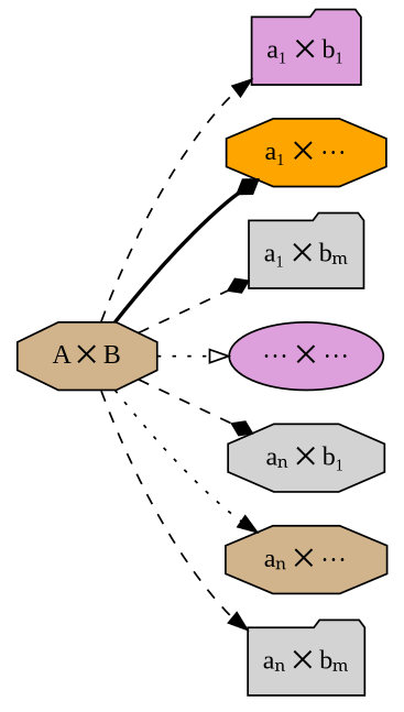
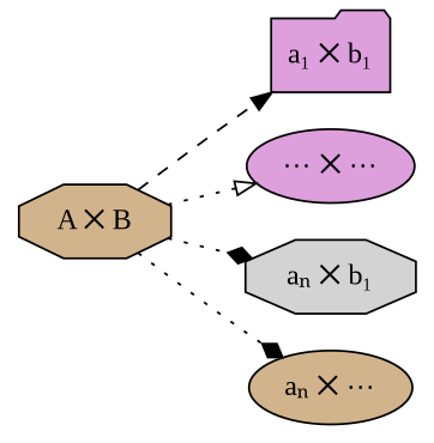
  digraph {
    fontname="Liberation Serif"
    rankdir=LR
    node [fillcolor=lightgrey fontname="Liberation Serif" shape=octagon style=filled]
    edge [arrowhead=normal fontname="Liberation Serif" style=dashed]
    n1 [fillcolor=tan label="A ✕ B"]
    n2 [fillcolor=plum label="a₁ ✕ b₁" shape=folder]
-   n3 [fillcolor=orange label="a₁ ✕ ⋯"]
-   n4 [label="a₁ ✕ bₘ" shape=folder]
    n5 [fillcolor=plum label="⋯ ✕ ⋯" shape=ellipse]
    n6 [label="aₙ ✕ b₁"]
-   n7 [fillcolor=tan label="aₙ ✕ ⋯"]
-   n8 [label="aₙ ✕ bₘ" shape=folder]
+   n7 [fillcolor=tan label="aₙ ✕ ⋯" shape=ellipse]
    n1 -> n2
-   n1 -> n3 [arrowhead=diamond style=bold]
-   n1 -> n4 [arrowhead=diamond]
    n1 -> n5 [arrowhead=onormal style=dotted]
-   n1 -> n6 [arrowhead=diamond]
-   n1 -> n7 [style=dotted]
-   n1 -> n8
+   n1 -> n6 [arrowhead=diamond style=dotted]
+   n1 -> n7 [arrowhead=diamond style=dotted]
  }
